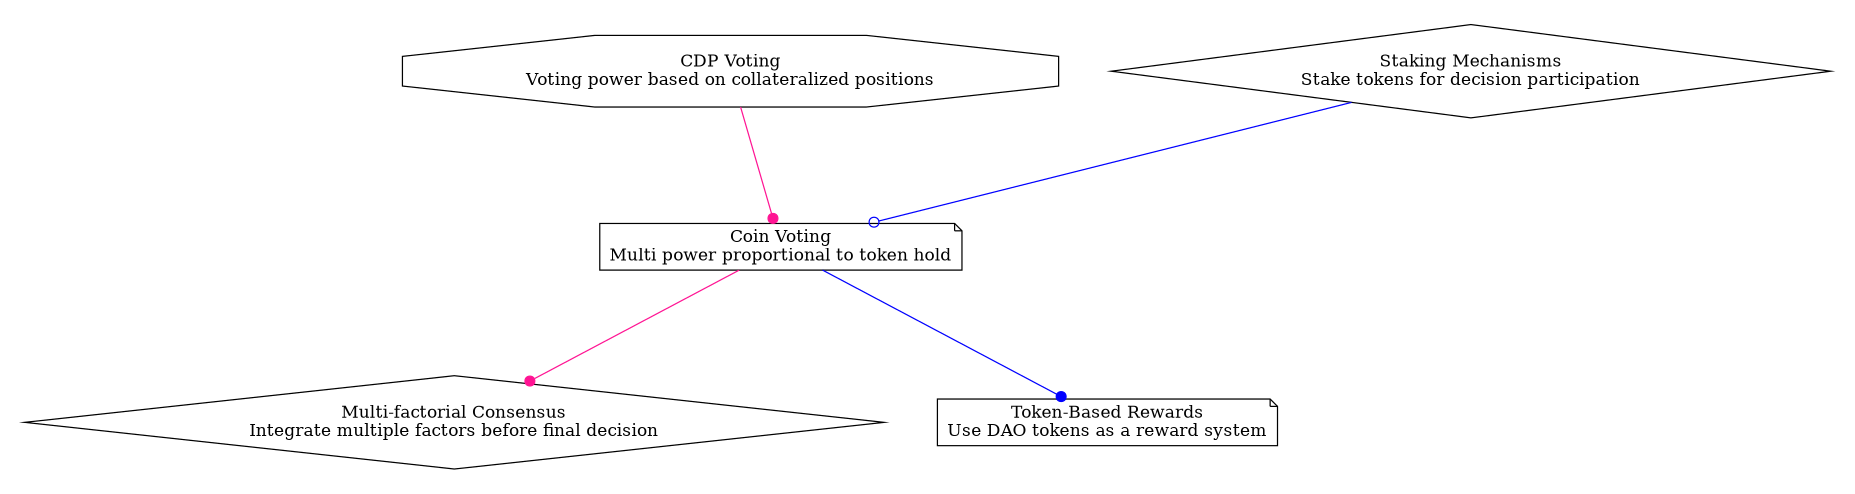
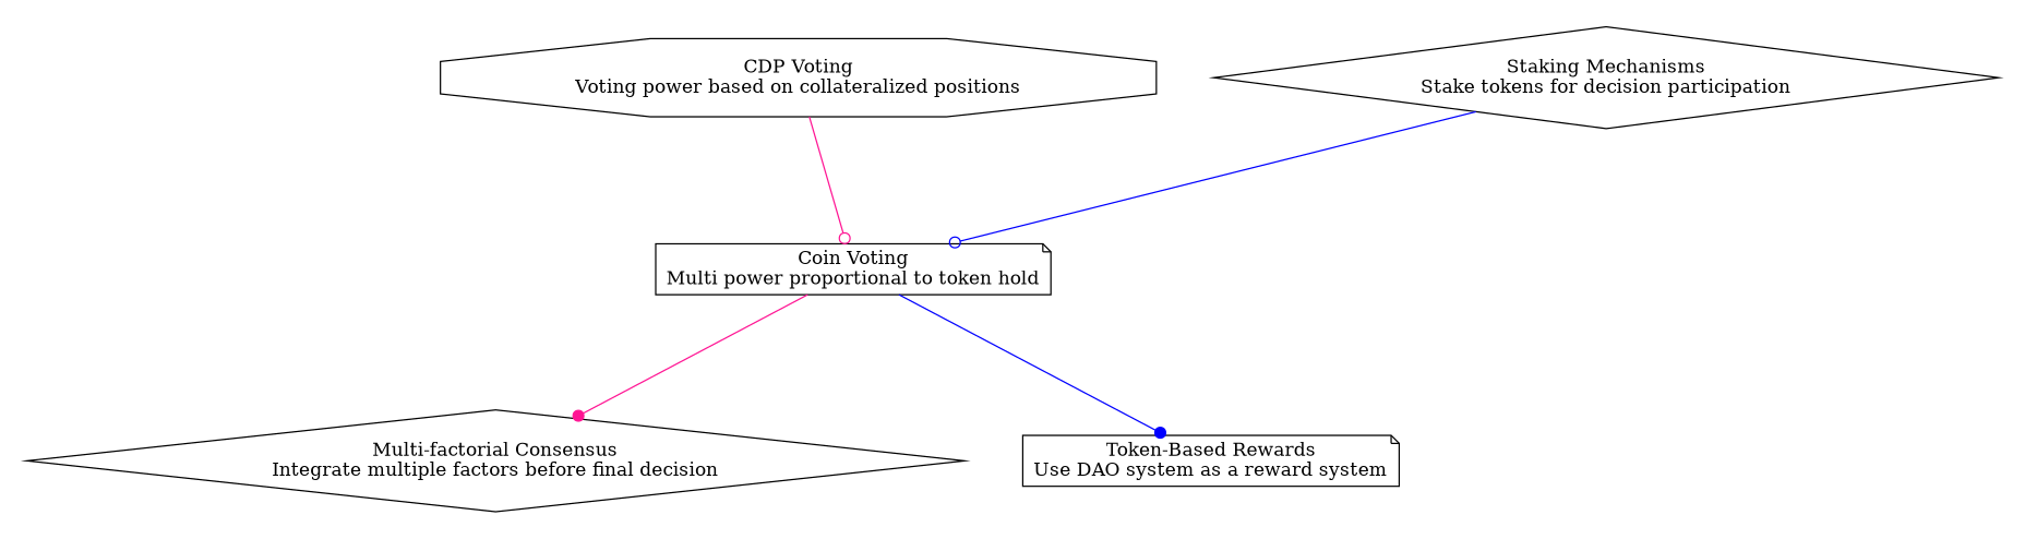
  digraph {
    nodesep=0.6
    rankdir=TB
    ranksep=1.2
    node [shape=diamond]
    edge [arrowhead=odot color=blue]
    n1 [label="Staking Mechanisms\nStake tokens for decision participation"]
    n2 [label="CDP Voting\nVoting power based on collateralized positions" shape=octagon]
-   n3 [label="Token-Based Rewards\nUse DAO tokens as a reward system" shape=note]
+   n3 [label="Token-Based Rewards\nUse DAO system as a reward system" shape=note]
    n4 [label="Multi-factorial Consensus\nIntegrate multiple factors before final decision"]
    n5 [label="Coin Voting\nMulti power proportional to token hold" shape=note]
    subgraph cluster_1 {
      rank=max
      style=invis
      n1
      n2
    }
    subgraph cluster_2 {
      rank=min
      style=invis
      n3
      n4
    }
    n1 -> n5
-   n2 -> n5 [arrowhead=dot color=deeppink]
+   n2 -> n5 [color=deeppink]
    n5 -> n3 [arrowhead=dot]
    n5 -> n4 [arrowhead=dot color=deeppink]
  }
